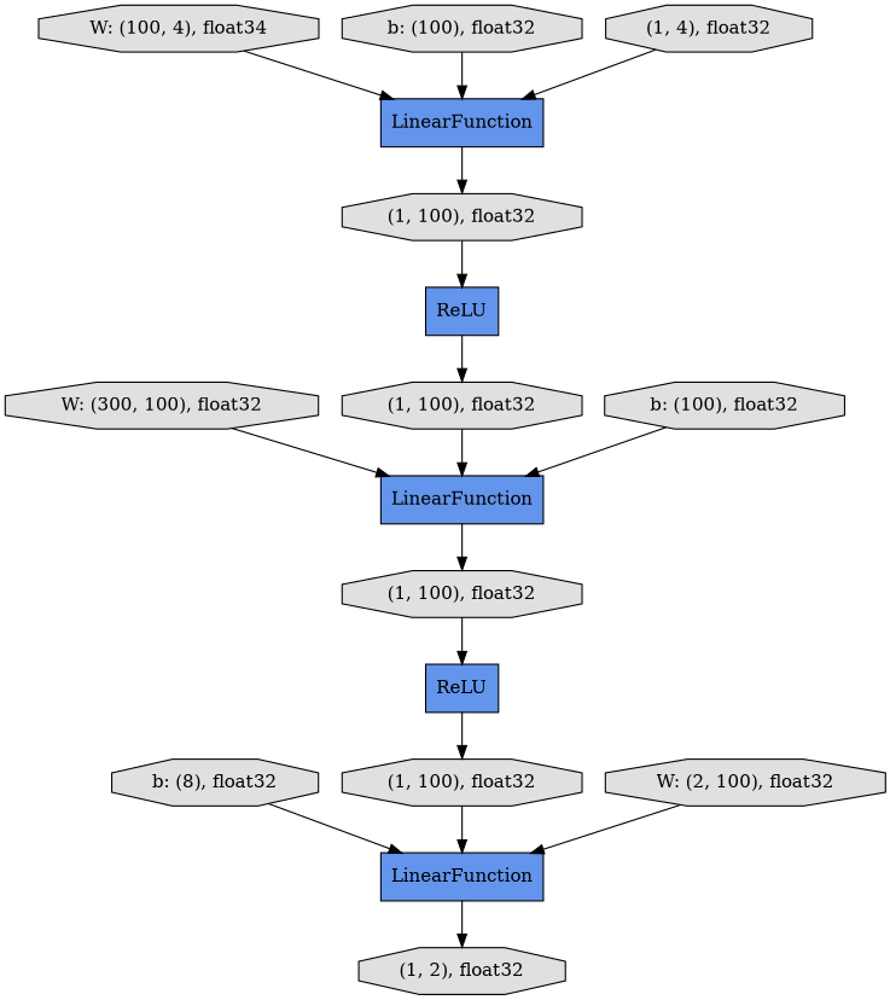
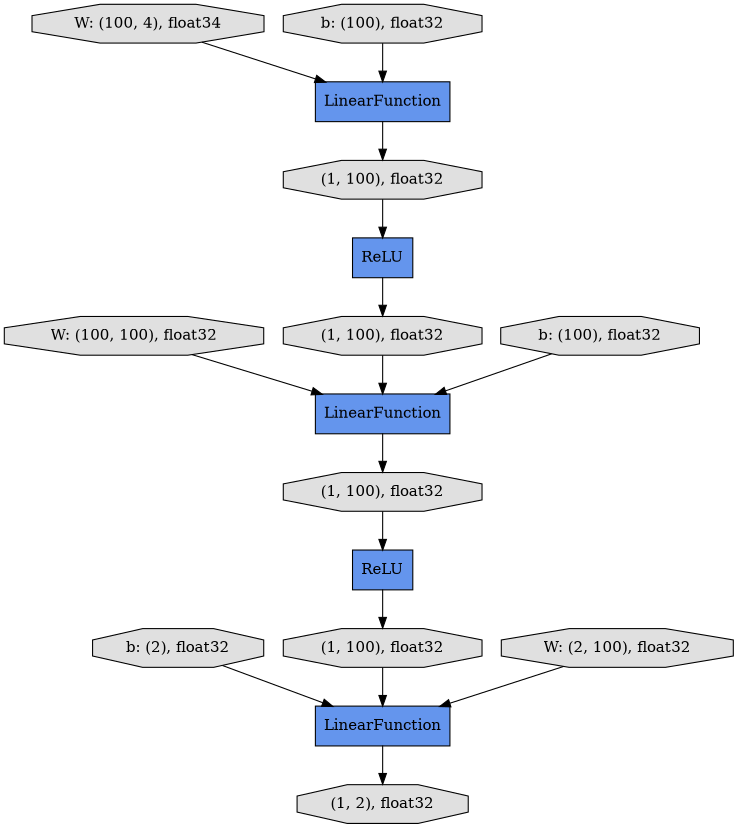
  digraph {
    rankdir=TB
    node [fillcolor="#E0E0E0" shape=octagon style=filled]
    n1 [fillcolor="#6495ED" label=LinearFunction shape=record]
    n2 [label="(1, 2), float32"]
-   n3 [label="b: (8), float32"]
+   n3 [label="b: (2), float32"]
    n4 [label="(1, 100), float32"]
    n5 [fillcolor="#6495ED" label=ReLU shape=record]
    n6 [label="(1, 100), float32"]
    n7 [fillcolor="#6495ED" label=LinearFunction shape=record]
-   n8 [label="W: (300, 100), float32"]
+   n8 [label="W: (100, 100), float32"]
    n9 [label="(1, 100), float32"]
    n10 [label="W: (100, 4), float34"]
    n11 [fillcolor="#6495ED" label=LinearFunction shape=record]
    n12 [label="(1, 100), float32"]
    n13 [label="b: (100), float32"]
    n14 [fillcolor="#6495ED" label=ReLU shape=record]
-   n15 [label="(1, 4), float32"]
    n16 [label="b: (100), float32"]
    n17 [label="W: (2, 100), float32"]
    n1 -> n2
    n3 -> n1
    n4 -> n5
    n5 -> n6
    n6 -> n1
    n7 -> n4
    n8 -> n7
    n9 -> n7
    n10 -> n11
    n11 -> n12
    n12 -> n14
    n13 -> n11
    n14 -> n9
-   n15 -> n11
    n16 -> n7
    n17 -> n1
  }
